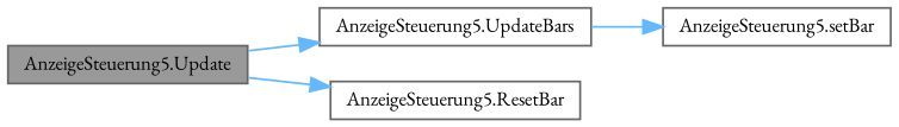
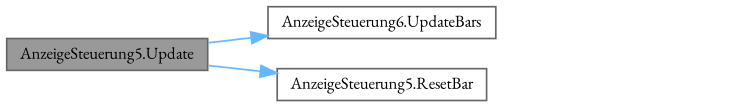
  digraph {
    fontname="EB Garamond"
    rankdir=LR
    node [color=grey40 fillcolor=white fontname="EB Garamond" fontsize=10 shape=box style=filled]
    edge [color=steelblue1 fontname="EB Garamond" fontsize=10 labelfontname=Helvetica labelfontsize=10 style=solid]
    n1 [color=gray40 fillcolor=grey60 fontcolor=black height=0.2 label="AnzeigeSteuerung5.Update" width=0.4]
-   n2 [height=0.2 label="AnzeigeSteuerung5.UpdateBars" width=0.4]
+   n2 [height=0.2 label="AnzeigeSteuerung6.UpdateBars" width=0.4]
    n3 [height=0.2 label="AnzeigeSteuerung5.ResetBar" width=0.4]
-   n4 [height=0.2 label="AnzeigeSteuerung5.setBar" width=0.4]
    n1 -> n2
    n1 -> n3
-   n2 -> n4
  }
